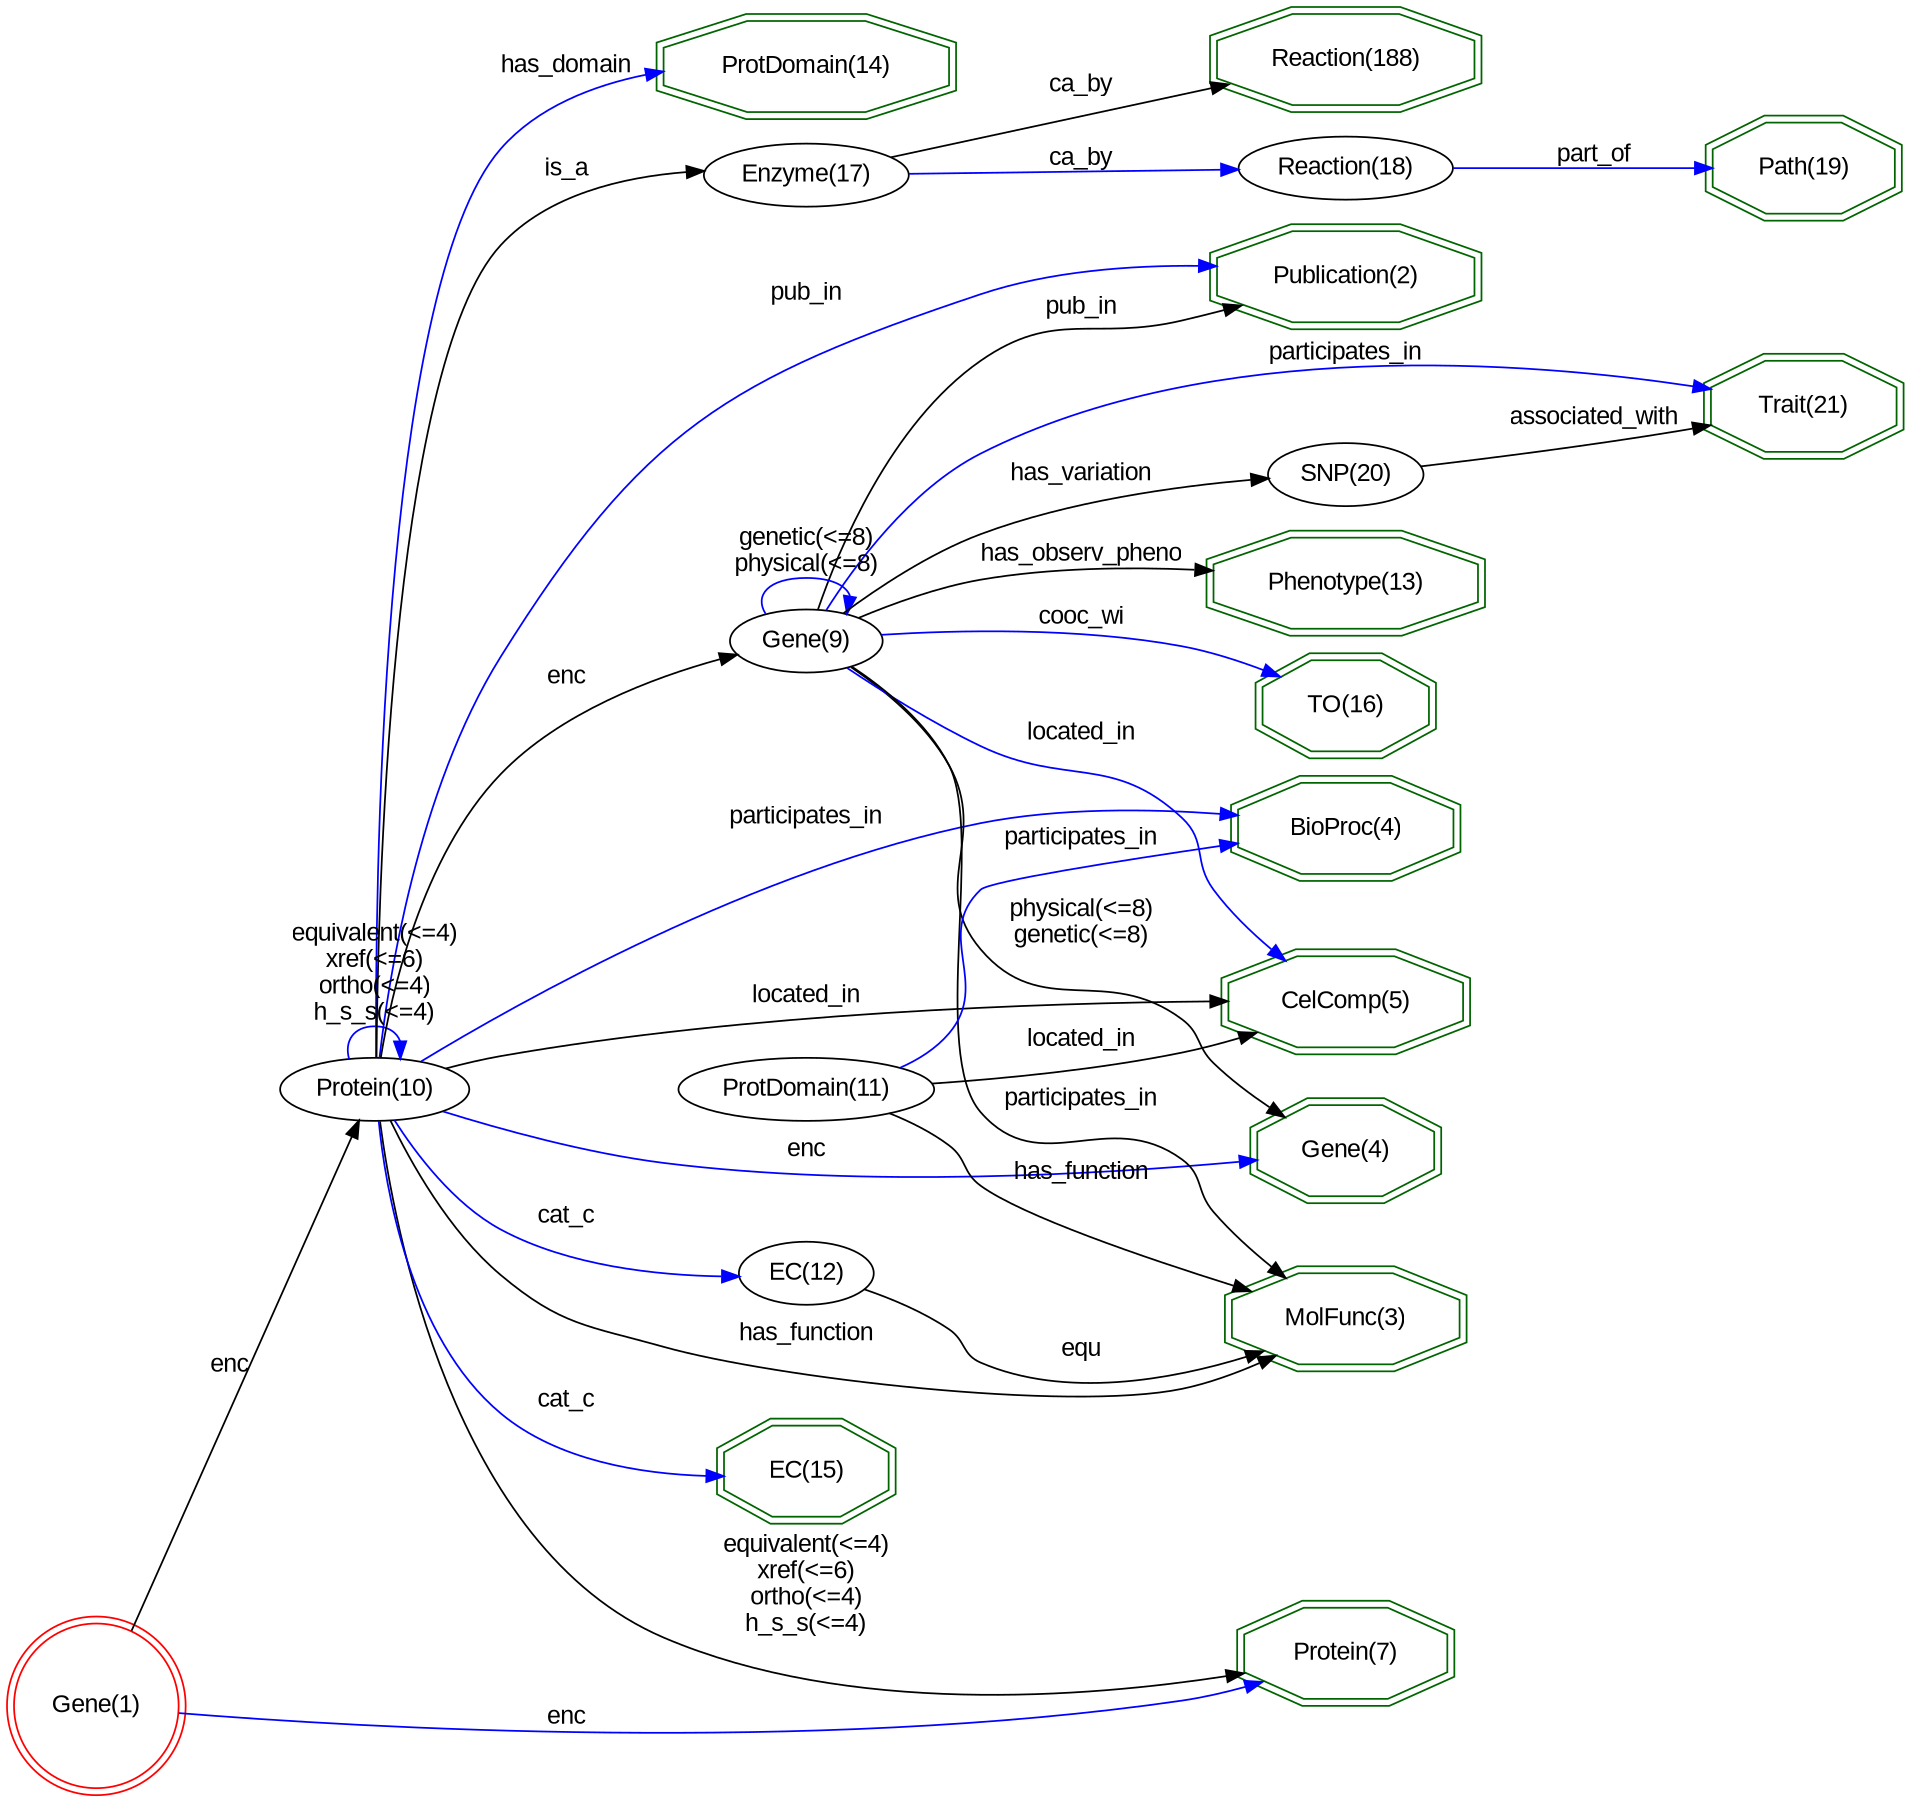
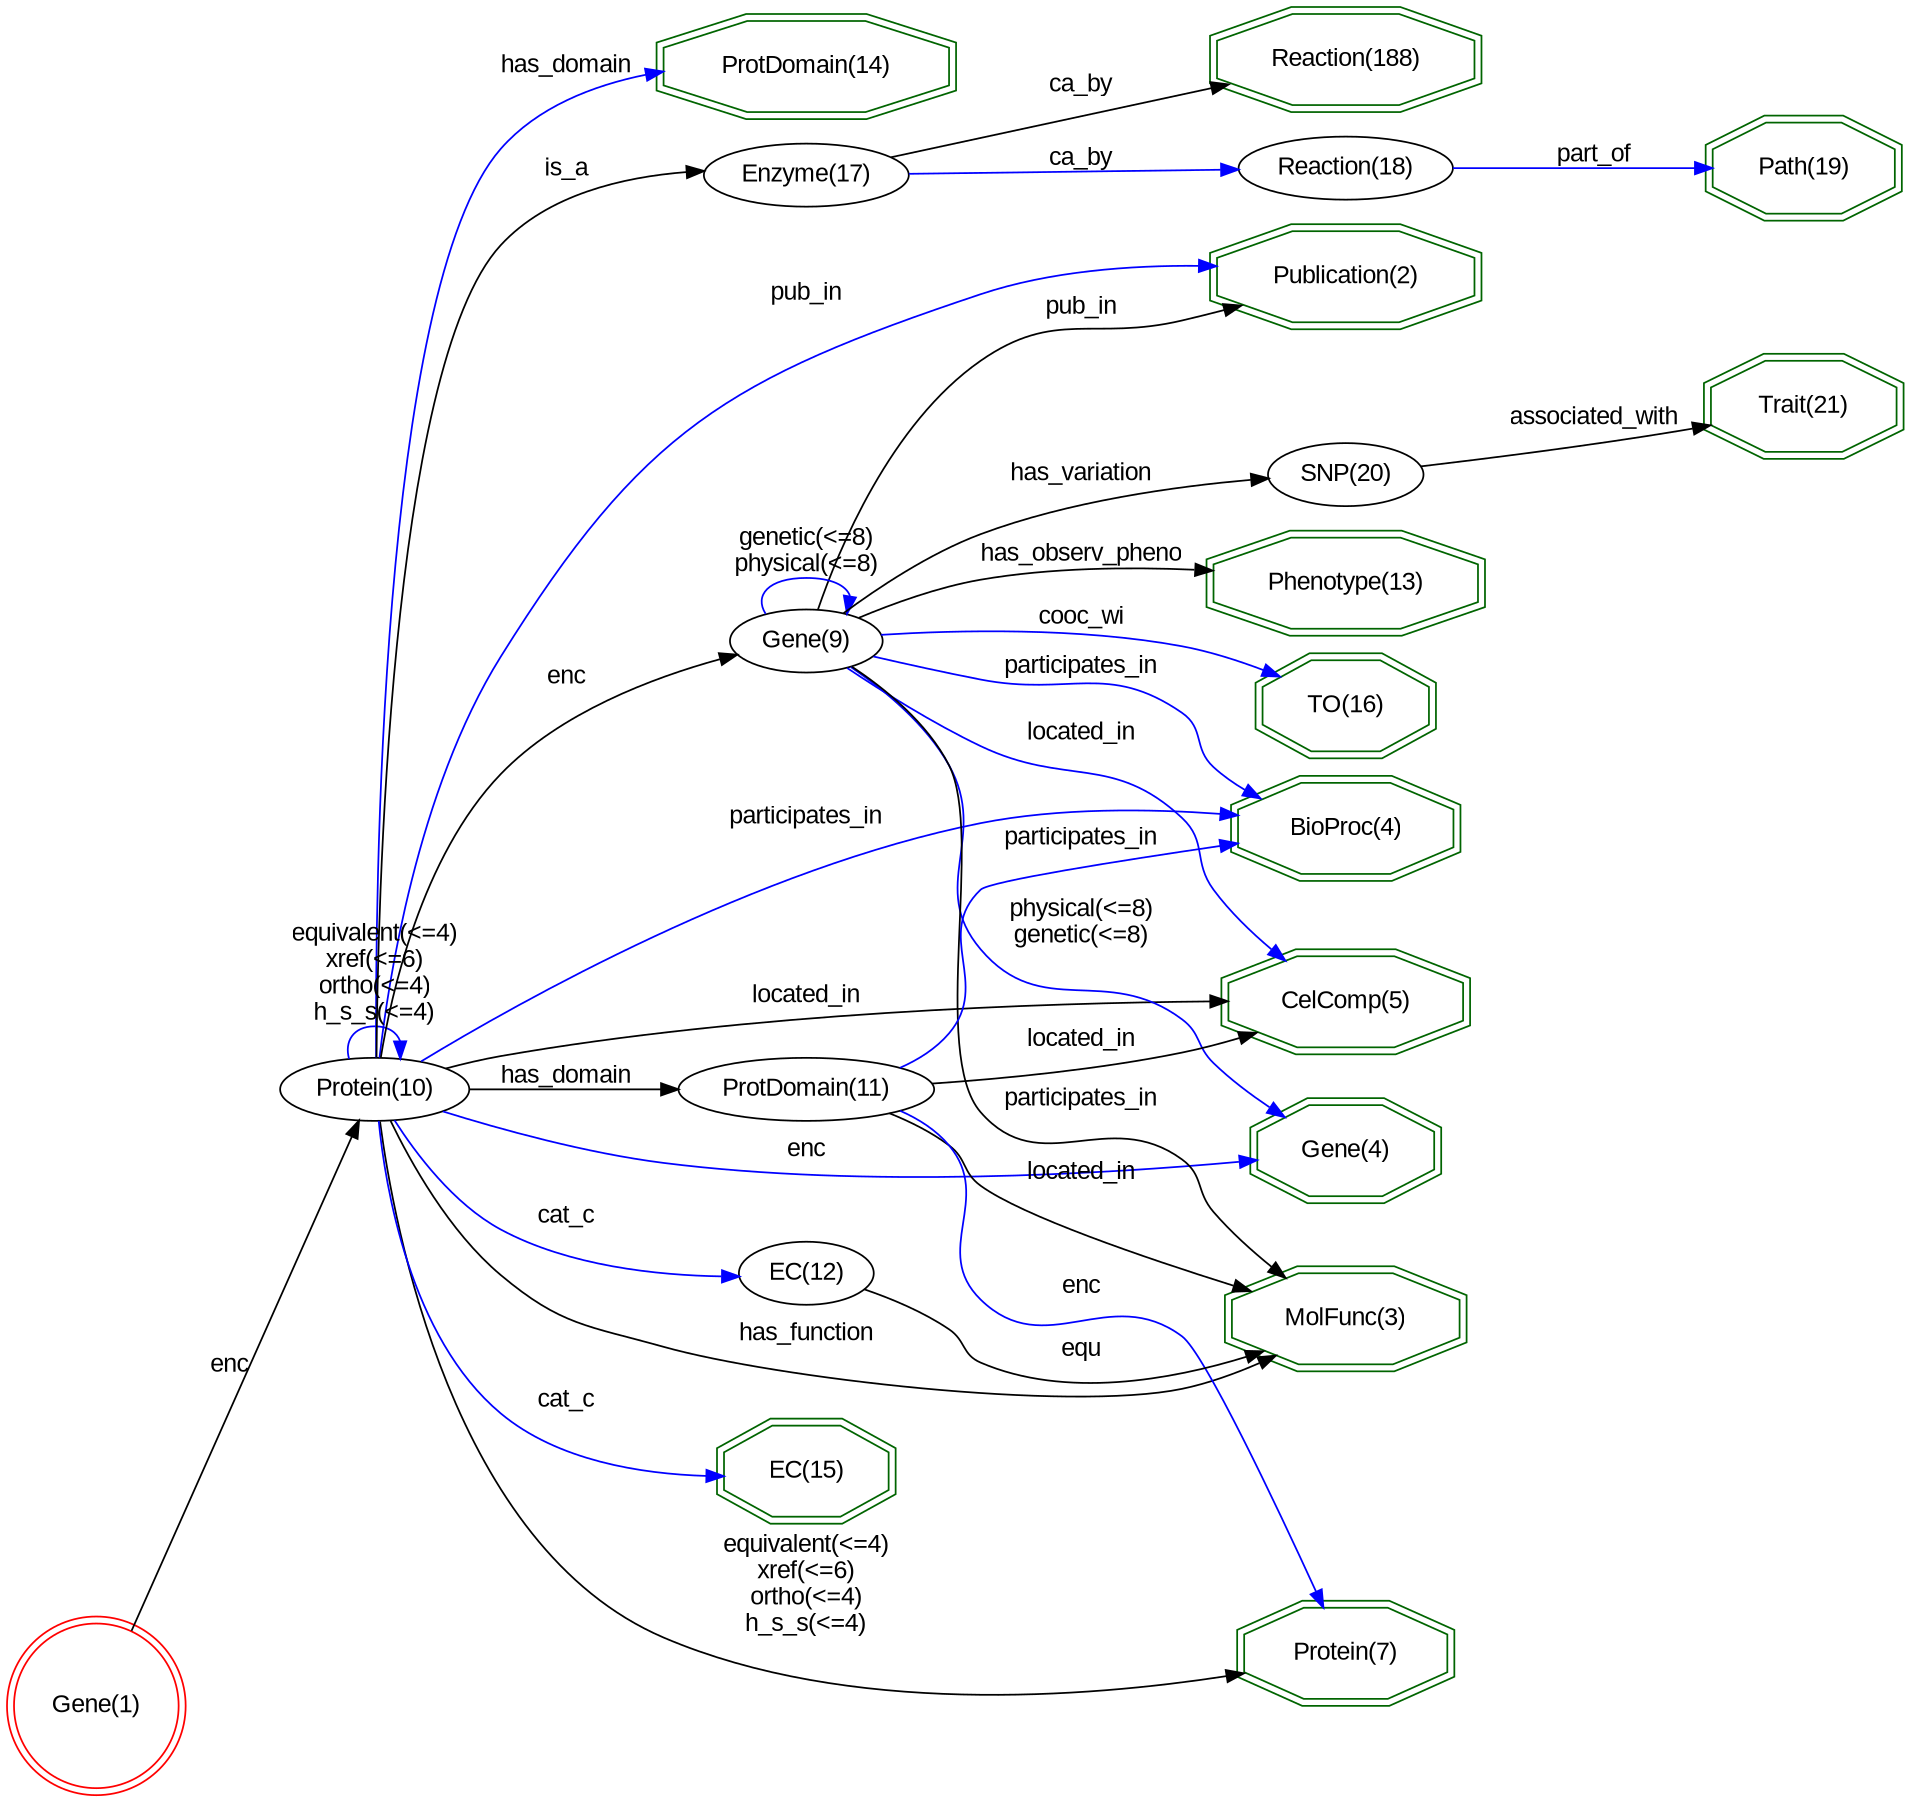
  digraph {
    fontname="Liberation Sans"
    rankdir=LR
    node [color=darkgreen fontname="Liberation Sans" shape=doubleoctagon]
    edge [color=blue fontname="Liberation Sans"]
    "Phenotype(13)" [height=0.61111 width=1.9805]
    "Reaction(188)" [height=0.61111 width=1.9359]
    "Publication(2)" [height=0.61111 width=1.9362]
    "BioProc(4)" [height=0.61111 width=1.5966]
    "Trait(21)" [height=0.61111 width=1.3655]
    n6 [height=0.61111 label="Gene(4)" width=1.286]
    "CelComp(5)" [height=0.61111 width=1.7443]
    "MolFunc(3)" [height=0.61111 width=1.7]
    "TO(16)" [height=0.61111 width=1.2077]
    "Protein(7)" [height=0.61111 width=1.4931]
    "Path(19)" [height=0.61111 width=1.3307]
    "EC(15)" [height=0.61111 width=1.1977]
    "ProtDomain(14)" [height=0.61111 width=2.1578]
    "Gene(1)" [color=red height=1.1966 shape=doublecircle width=1.1966]
    "Protein(10)" [height=0.5 width=1.3996 color="" shape=""]
    "Gene(9)" [height=0.5 width=1.0855 color="" shape=""]
    "ProtDomain(11)" [height=0.5 width=1.8819 color="" shape=""]
    "Enzyme(17)" [height=0.5 width=1.4949 color="" shape=""]
    "EC(12)" [height=0.5 width=1.0039 color="" shape=""]
    "SNP(20)" [height=0.5 width=1.1406 color="" shape=""]
    "Reaction(18)" [height=0.5 width=1.5631 color="" shape=""]
-   "Gene(1)" -> "Protein(7)" [label=enc]
+   "ProtDomain(11)" -> "Protein(7)" [label=enc]
    "Gene(1)" -> "Protein(10)" [color=black label=enc]
    "Protein(10)" -> "Publication(2)" [label=pub_in]
    "Protein(10)" -> "BioProc(4)" [label=participates_in]
    "Protein(10)" -> n6 [label=enc]
    "Protein(10)" -> "CelComp(5)" [color=black label=located_in]
    "Protein(10)" -> "MolFunc(3)" [color=black label=has_function]
    "Protein(10)" -> "Protein(7)" [color=black label="equivalent(<=4)\nxref(<=6)\northo(<=4)\nh_s_s(<=4)"]
    "Protein(10)" -> "EC(15)" [label=cat_c]
    "Protein(10)" -> "ProtDomain(14)" [label=has_domain]
    "Protein(10)" -> "Protein(10)" [label="equivalent(<=4)\nxref(<=6)\northo(<=4)\nh_s_s(<=4)"]
    "Protein(10)" -> "Gene(9)" [color=black label=enc]
+   "Protein(10)" -> "ProtDomain(11)" [color=black label=has_domain]
    "Protein(10)" -> "Enzyme(17)" [color=black label=is_a]
    "Protein(10)" -> "EC(12)" [label=cat_c]
    "Gene(9)" -> "Phenotype(13)" [color=black label=has_observ_pheno]
    "Gene(9)" -> "Publication(2)" [color=black label=pub_in]
-   "Gene(9)" -> "Trait(21)" [label=participates_in]
-   "Gene(9)" -> n6 [color=black label="physical(<=8)\ngenetic(<=8)"]
+   "Gene(9)" -> "BioProc(4)" [label=participates_in]
+   "Gene(9)" -> n6 [label="physical(<=8)\ngenetic(<=8)"]
    "Gene(9)" -> "CelComp(5)" [label=located_in]
    "Gene(9)" -> "MolFunc(3)" [color=black label=participates_in]
    "Gene(9)" -> "TO(16)" [label=cooc_wi]
    "Gene(9)" -> "Gene(9)" [label="genetic(<=8)\nphysical(<=8)"]
    "Gene(9)" -> "SNP(20)" [color=black label=has_variation]
    "ProtDomain(11)" -> "BioProc(4)" [label=participates_in]
    "ProtDomain(11)" -> "CelComp(5)" [color=black label=located_in]
-   "ProtDomain(11)" -> "MolFunc(3)" [color=black label=has_function]
+   "ProtDomain(11)" -> "MolFunc(3)" [color=black label=located_in]
    "Enzyme(17)" -> "Reaction(188)" [color=black label=ca_by]
    "Enzyme(17)" -> "Reaction(18)" [label=ca_by]
    "EC(12)" -> "MolFunc(3)" [color=black label=equ]
    "SNP(20)" -> "Trait(21)" [color=black label=associated_with]
    "Reaction(18)" -> "Path(19)" [label=part_of]
  }
